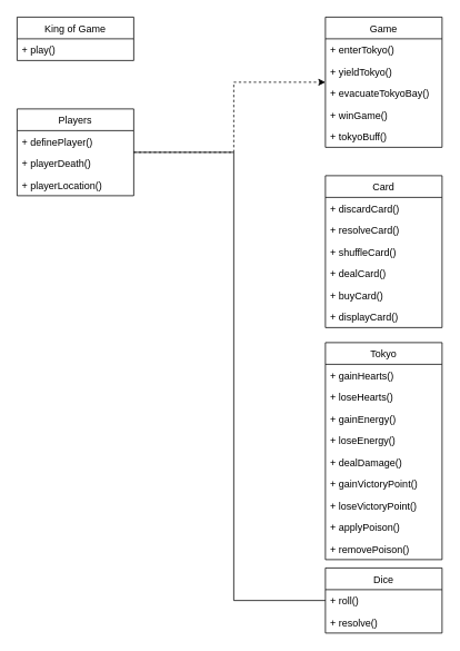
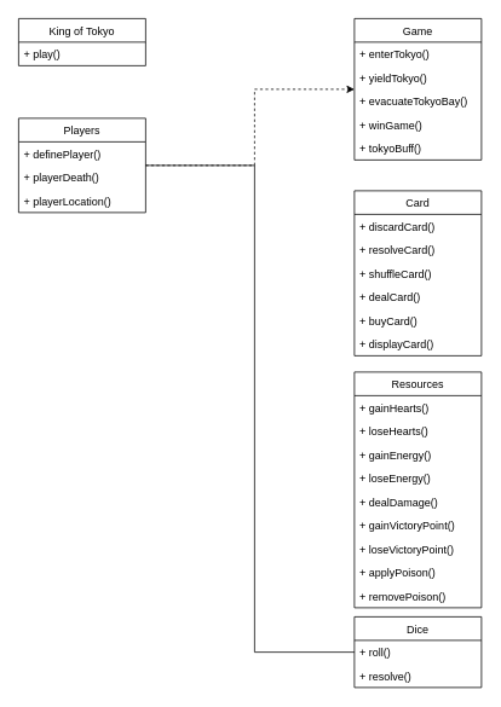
  <mxCell id="0" />
  <mxCell id="1" parent="0" />
- <mxCell id="2" value="King of Game" style="swimlane;fontStyle=0;childLayout=stackLayout;horizontal=1;startSize=26;fillColor=none;horizontalStack=0;resizeParent=1;resizeParentMax=0;resizeLast=0;collapsible=1;marginBottom=0;" parent="1" vertex="1"><mxGeometry x="20" y="20" width="140" height="52" as="geometry" /></mxCell>
+ <mxCell id="2" value="King of Tokyo" style="swimlane;fontStyle=0;childLayout=stackLayout;horizontal=1;startSize=26;fillColor=none;horizontalStack=0;resizeParent=1;resizeParentMax=0;resizeLast=0;collapsible=1;marginBottom=0;" parent="1" vertex="1"><mxGeometry x="20" y="20" width="140" height="52" as="geometry" /></mxCell>
  <mxCell id="3" value="+ play()" style="text;strokeColor=none;fillColor=none;align=left;verticalAlign=top;spacingLeft=4;spacingRight=4;overflow=hidden;rotatable=0;points=[[0,0.5],[1,0.5]];portConstraint=eastwest;" parent="2" vertex="1"><mxGeometry y="26" width="140" height="26" as="geometry" /></mxCell>
  <mxCell id="4" value="Game" style="swimlane;fontStyle=0;childLayout=stackLayout;horizontal=1;startSize=26;fillColor=none;horizontalStack=0;resizeParent=1;resizeParentMax=0;resizeLast=0;collapsible=1;marginBottom=0;" parent="1" vertex="1"><mxGeometry x="390" y="20" width="140" height="156" as="geometry" /></mxCell>
  <mxCell id="5" value="+ enterTokyo()" style="text;strokeColor=none;fillColor=none;align=left;verticalAlign=top;spacingLeft=4;spacingRight=4;overflow=hidden;rotatable=0;points=[[0,0.5],[1,0.5]];portConstraint=eastwest;" parent="4" vertex="1"><mxGeometry y="26" width="140" height="26" as="geometry" /></mxCell>
  <mxCell id="6" value="+ yieldTokyo()" style="text;strokeColor=none;fillColor=none;align=left;verticalAlign=top;spacingLeft=4;spacingRight=4;overflow=hidden;rotatable=0;points=[[0,0.5],[1,0.5]];portConstraint=eastwest;" parent="4" vertex="1"><mxGeometry y="52" width="140" height="26" as="geometry" /></mxCell>
  <mxCell id="7" value="+ evacuateTokyoBay()" style="text;strokeColor=none;fillColor=none;align=left;verticalAlign=top;spacingLeft=4;spacingRight=4;overflow=hidden;rotatable=0;points=[[0,0.5],[1,0.5]];portConstraint=eastwest;" parent="4" vertex="1"><mxGeometry y="78" width="140" height="26" as="geometry" /></mxCell>
  <mxCell id="8" value="+ winGame()" style="text;strokeColor=none;fillColor=none;align=left;verticalAlign=top;spacingLeft=4;spacingRight=4;overflow=hidden;rotatable=0;points=[[0,0.5],[1,0.5]];portConstraint=eastwest;" parent="4" vertex="1"><mxGeometry y="104" width="140" height="26" as="geometry" /></mxCell>
  <mxCell id="9" value="+ tokyoBuff()" style="text;strokeColor=none;fillColor=none;align=left;verticalAlign=top;spacingLeft=4;spacingRight=4;overflow=hidden;rotatable=0;points=[[0,0.5],[1,0.5]];portConstraint=eastwest;" parent="4" vertex="1"><mxGeometry y="130" width="140" height="26" as="geometry" /></mxCell>
  <mxCell id="10" value="Card" style="swimlane;fontStyle=0;childLayout=stackLayout;horizontal=1;startSize=26;fillColor=none;horizontalStack=0;resizeParent=1;resizeParentMax=0;resizeLast=0;collapsible=1;marginBottom=0;" parent="1" vertex="1"><mxGeometry x="390" y="210" width="140" height="182" as="geometry" /></mxCell>
  <mxCell id="11" value="+ discardCard()" style="text;strokeColor=none;fillColor=none;align=left;verticalAlign=top;spacingLeft=4;spacingRight=4;overflow=hidden;rotatable=0;points=[[0,0.5],[1,0.5]];portConstraint=eastwest;" parent="10" vertex="1"><mxGeometry y="26" width="140" height="26" as="geometry" /></mxCell>
  <mxCell id="12" value="+ resolveCard()" style="text;strokeColor=none;fillColor=none;align=left;verticalAlign=top;spacingLeft=4;spacingRight=4;overflow=hidden;rotatable=0;points=[[0,0.5],[1,0.5]];portConstraint=eastwest;" parent="10" vertex="1"><mxGeometry y="52" width="140" height="26" as="geometry" /></mxCell>
  <mxCell id="13" value="+ shuffleCard()" style="text;strokeColor=none;fillColor=none;align=left;verticalAlign=top;spacingLeft=4;spacingRight=4;overflow=hidden;rotatable=0;points=[[0,0.5],[1,0.5]];portConstraint=eastwest;" parent="10" vertex="1"><mxGeometry y="78" width="140" height="26" as="geometry" /></mxCell>
  <mxCell id="14" value="+ dealCard()" style="text;strokeColor=none;fillColor=none;align=left;verticalAlign=top;spacingLeft=4;spacingRight=4;overflow=hidden;rotatable=0;points=[[0,0.5],[1,0.5]];portConstraint=eastwest;" parent="10" vertex="1"><mxGeometry y="104" width="140" height="26" as="geometry" /></mxCell>
  <mxCell id="15" value="+ buyCard()" style="text;strokeColor=none;fillColor=none;align=left;verticalAlign=top;spacingLeft=4;spacingRight=4;overflow=hidden;rotatable=0;points=[[0,0.5],[1,0.5]];portConstraint=eastwest;" parent="10" vertex="1"><mxGeometry y="130" width="140" height="26" as="geometry" /></mxCell>
  <mxCell id="16" value="+ displayCard()" style="text;strokeColor=none;fillColor=none;align=left;verticalAlign=top;spacingLeft=4;spacingRight=4;overflow=hidden;rotatable=0;points=[[0,0.5],[1,0.5]];portConstraint=eastwest;" parent="10" vertex="1"><mxGeometry y="156" width="140" height="26" as="geometry" /></mxCell>
  <mxCell id="17" value="Dice" style="swimlane;fontStyle=0;childLayout=stackLayout;horizontal=1;startSize=26;fillColor=none;horizontalStack=0;resizeParent=1;resizeParentMax=0;resizeLast=0;collapsible=1;marginBottom=0;" parent="1" vertex="1"><mxGeometry x="390" y="680" width="140" height="78" as="geometry" /></mxCell>
  <mxCell id="18" value="+ roll()" style="text;strokeColor=none;fillColor=none;align=left;verticalAlign=top;spacingLeft=4;spacingRight=4;overflow=hidden;rotatable=0;points=[[0,0.5],[1,0.5]];portConstraint=eastwest;" parent="17" vertex="1"><mxGeometry y="26" width="140" height="26" as="geometry" /></mxCell>
  <mxCell id="19" value="+ resolve()" style="text;strokeColor=none;fillColor=none;align=left;verticalAlign=top;spacingLeft=4;spacingRight=4;overflow=hidden;rotatable=0;points=[[0,0.5],[1,0.5]];portConstraint=eastwest;" parent="17" vertex="1"><mxGeometry y="52" width="140" height="26" as="geometry" /></mxCell>
- <mxCell id="20" value="Tokyo" style="swimlane;fontStyle=0;childLayout=stackLayout;horizontal=1;startSize=26;fillColor=none;horizontalStack=0;resizeParent=1;resizeParentMax=0;resizeLast=0;collapsible=1;marginBottom=0;" parent="1" vertex="1"><mxGeometry x="390" y="410" width="140" height="260" as="geometry" /></mxCell>
+ <mxCell id="20" value="Resources" style="swimlane;fontStyle=0;childLayout=stackLayout;horizontal=1;startSize=26;fillColor=none;horizontalStack=0;resizeParent=1;resizeParentMax=0;resizeLast=0;collapsible=1;marginBottom=0;" parent="1" vertex="1"><mxGeometry x="390" y="410" width="140" height="260" as="geometry" /></mxCell>
  <mxCell id="21" value="+ gainHearts()" style="text;strokeColor=none;fillColor=none;align=left;verticalAlign=top;spacingLeft=4;spacingRight=4;overflow=hidden;rotatable=0;points=[[0,0.5],[1,0.5]];portConstraint=eastwest;" parent="20" vertex="1"><mxGeometry y="26" width="140" height="26" as="geometry" /></mxCell>
  <mxCell id="22" value="+ loseHearts()" style="text;strokeColor=none;fillColor=none;align=left;verticalAlign=top;spacingLeft=4;spacingRight=4;overflow=hidden;rotatable=0;points=[[0,0.5],[1,0.5]];portConstraint=eastwest;" parent="20" vertex="1"><mxGeometry y="52" width="140" height="26" as="geometry" /></mxCell>
  <mxCell id="23" value="+ gainEnergy()" style="text;strokeColor=none;fillColor=none;align=left;verticalAlign=top;spacingLeft=4;spacingRight=4;overflow=hidden;rotatable=0;points=[[0,0.5],[1,0.5]];portConstraint=eastwest;" parent="20" vertex="1"><mxGeometry y="78" width="140" height="26" as="geometry" /></mxCell>
  <mxCell id="24" value="+ loseEnergy()" style="text;strokeColor=none;fillColor=none;align=left;verticalAlign=top;spacingLeft=4;spacingRight=4;overflow=hidden;rotatable=0;points=[[0,0.5],[1,0.5]];portConstraint=eastwest;" parent="20" vertex="1"><mxGeometry y="104" width="140" height="26" as="geometry" /></mxCell>
  <mxCell id="25" value="+ dealDamage()" style="text;strokeColor=none;fillColor=none;align=left;verticalAlign=top;spacingLeft=4;spacingRight=4;overflow=hidden;rotatable=0;points=[[0,0.5],[1,0.5]];portConstraint=eastwest;" parent="20" vertex="1"><mxGeometry y="130" width="140" height="26" as="geometry" /></mxCell>
  <mxCell id="26" value="+ gainVictoryPoint()" style="text;strokeColor=none;fillColor=none;align=left;verticalAlign=top;spacingLeft=4;spacingRight=4;overflow=hidden;rotatable=0;points=[[0,0.5],[1,0.5]];portConstraint=eastwest;" parent="20" vertex="1"><mxGeometry y="156" width="140" height="26" as="geometry" /></mxCell>
  <mxCell id="27" value="+ loseVictoryPoint()" style="text;strokeColor=none;fillColor=none;align=left;verticalAlign=top;spacingLeft=4;spacingRight=4;overflow=hidden;rotatable=0;points=[[0,0.5],[1,0.5]];portConstraint=eastwest;" parent="20" vertex="1"><mxGeometry y="182" width="140" height="26" as="geometry" /></mxCell>
  <mxCell id="28" value="+ applyPoison()" style="text;strokeColor=none;fillColor=none;align=left;verticalAlign=top;spacingLeft=4;spacingRight=4;overflow=hidden;rotatable=0;points=[[0,0.5],[1,0.5]];portConstraint=eastwest;" parent="20" vertex="1"><mxGeometry y="208" width="140" height="26" as="geometry" /></mxCell>
  <mxCell id="29" value="+ removePoison()" style="text;strokeColor=none;fillColor=none;align=left;verticalAlign=top;spacingLeft=4;spacingRight=4;overflow=hidden;rotatable=0;points=[[0,0.5],[1,0.5]];portConstraint=eastwest;" parent="20" vertex="1"><mxGeometry y="234" width="140" height="26" as="geometry" /></mxCell>
  <mxCell id="30" style="edgeStyle=orthogonalEdgeStyle;rounded=0;orthogonalLoop=1;jettySize=auto;html=1;dashed=1;" edge="1" parent="1" source="32" target="4"><mxGeometry relative="1" as="geometry"><Array as="points"><mxPoint x="280" y="182" /><mxPoint x="280" y="98" /></Array></mxGeometry></mxCell>
  <mxCell id="31" style="edgeStyle=orthogonalEdgeStyle;rounded=0;orthogonalLoop=1;jettySize=auto;html=1;endArrow=none;" edge="1" parent="1" source="32" target="17"><mxGeometry relative="1" as="geometry"><Array as="points"><mxPoint x="280" y="182" /><mxPoint x="280" y="719" /></Array></mxGeometry></mxCell>
  <mxCell id="32" value="Players" style="swimlane;fontStyle=0;childLayout=stackLayout;horizontal=1;startSize=26;fillColor=none;horizontalStack=0;resizeParent=1;resizeParentMax=0;resizeLast=0;collapsible=1;marginBottom=0;" parent="1" vertex="1"><mxGeometry x="20" y="130" width="140" height="104" as="geometry" /></mxCell>
  <mxCell id="33" value="+ definePlayer()" style="text;strokeColor=none;fillColor=none;align=left;verticalAlign=top;spacingLeft=4;spacingRight=4;overflow=hidden;rotatable=0;points=[[0,0.5],[1,0.5]];portConstraint=eastwest;" parent="32" vertex="1"><mxGeometry y="26" width="140" height="26" as="geometry" /></mxCell>
  <mxCell id="34" value="+ playerDeath()" style="text;strokeColor=none;fillColor=none;align=left;verticalAlign=top;spacingLeft=4;spacingRight=4;overflow=hidden;rotatable=0;points=[[0,0.5],[1,0.5]];portConstraint=eastwest;" parent="32" vertex="1"><mxGeometry y="52" width="140" height="26" as="geometry" /></mxCell>
  <mxCell id="35" value="+ playerLocation()" style="text;strokeColor=none;fillColor=none;align=left;verticalAlign=top;spacingLeft=4;spacingRight=4;overflow=hidden;rotatable=0;points=[[0,0.5],[1,0.5]];portConstraint=eastwest;" parent="32" vertex="1"><mxGeometry y="78" width="140" height="26" as="geometry" /></mxCell>
